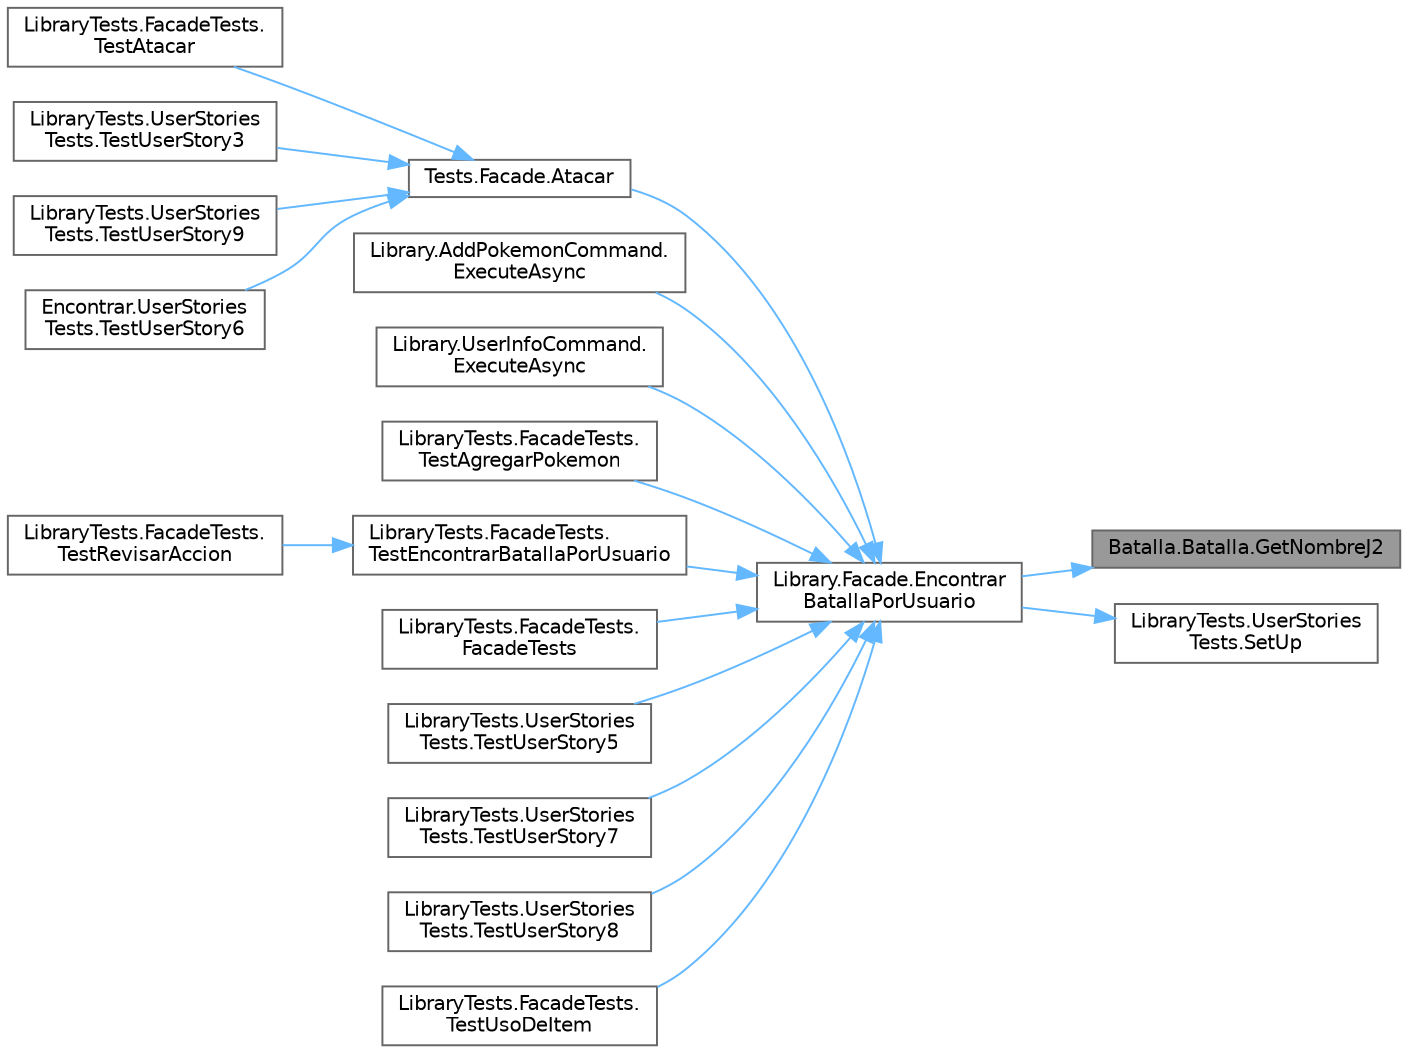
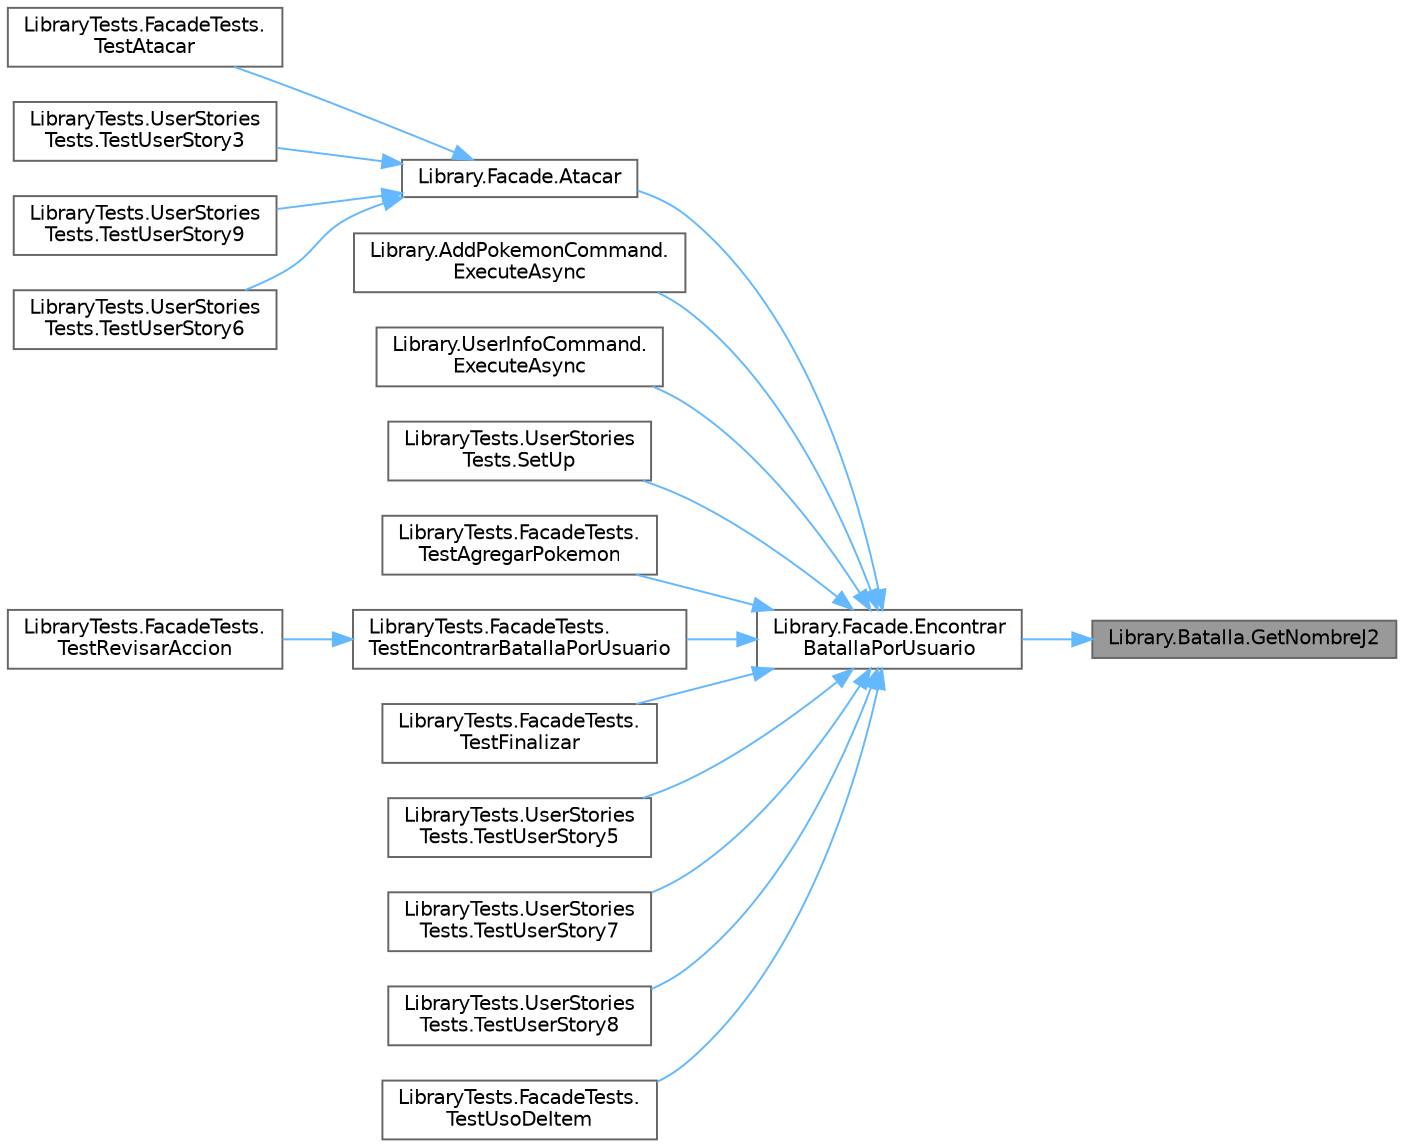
  digraph {
    rankdir=RL
    node [color=grey40 fillcolor=white fontname=Helvetica fontsize=10 shape=box style=filled]
    edge [color=steelblue1 dir=back fontname=Helvetica fontsize=10 labelfontname=Helvetica labelfontsize=10 style=solid]
-   n1 [color=gray40 fillcolor=grey60 fontcolor=black height=0.2 label="Batalla.Batalla.GetNombreJ2" width=0.4]
+   n1 [color=gray40 fillcolor=grey60 fontcolor=black height=0.2 label="Library.Batalla.GetNombreJ2" width=0.4]
    n2 [height=0.2 label="Library.Facade.Encontrar\lBatallaPorUsuario" width=0.4]
-   n3 [height=0.2 label="Tests.Facade.Atacar" width=0.4]
+   n3 [height=0.2 label="Library.Facade.Atacar" width=0.4]
    n4 [height=0.2 label="Library.AddPokemonCommand.\lExecuteAsync" width=0.4]
    n5 [height=0.2 label="Library.UserInfoCommand.\lExecuteAsync" width=0.4]
    n6 [height=0.2 label="LibraryTests.UserStories\lTests.SetUp" width=0.4]
    n7 [height=0.2 label="LibraryTests.FacadeTests.\lTestAgregarPokemon" width=0.4]
    n8 [height=0.2 label="LibraryTests.FacadeTests.\lTestEncontrarBatallaPorUsuario" width=0.4]
-   n9 [height=0.2 label="LibraryTests.FacadeTests.\lFacadeTests" width=0.4]
+   n9 [height=0.2 label="LibraryTests.FacadeTests.\lTestFinalizar" width=0.4]
    n10 [height=0.2 label="LibraryTests.UserStories\lTests.TestUserStory5" width=0.4]
    n11 [height=0.2 label="LibraryTests.UserStories\lTests.TestUserStory7" width=0.4]
    n12 [height=0.2 label="LibraryTests.UserStories\lTests.TestUserStory8" width=0.4]
    n13 [height=0.2 label="LibraryTests.FacadeTests.\lTestUsoDeItem" width=0.4]
    n14 [height=0.2 label="LibraryTests.FacadeTests.\lTestAtacar" width=0.4]
    n15 [height=0.2 label="LibraryTests.UserStories\lTests.TestUserStory3" width=0.4]
    n16 [height=0.2 label="LibraryTests.UserStories\lTests.TestUserStory9" width=0.4]
-   n17 [height=0.2 label="Encontrar.UserStories\lTests.TestUserStory6" width=0.4]
+   n17 [height=0.2 label="LibraryTests.UserStories\lTests.TestUserStory6" width=0.4]
    n18 [height=0.2 label="LibraryTests.FacadeTests.\lTestRevisarAccion" width=0.4]
    n1 -> n2
    n2 -> n3
    n2 -> n4
    n2 -> n5
-   n6 -> n2
+   n2 -> n6
    n2 -> n7
    n2 -> n8
    n2 -> n9
    n2 -> n10
    n2 -> n11
    n2 -> n12
    n2 -> n13
    n3 -> n14
    n3 -> n15
    n3 -> n16
    n3 -> n17
    n8 -> n18
  }
